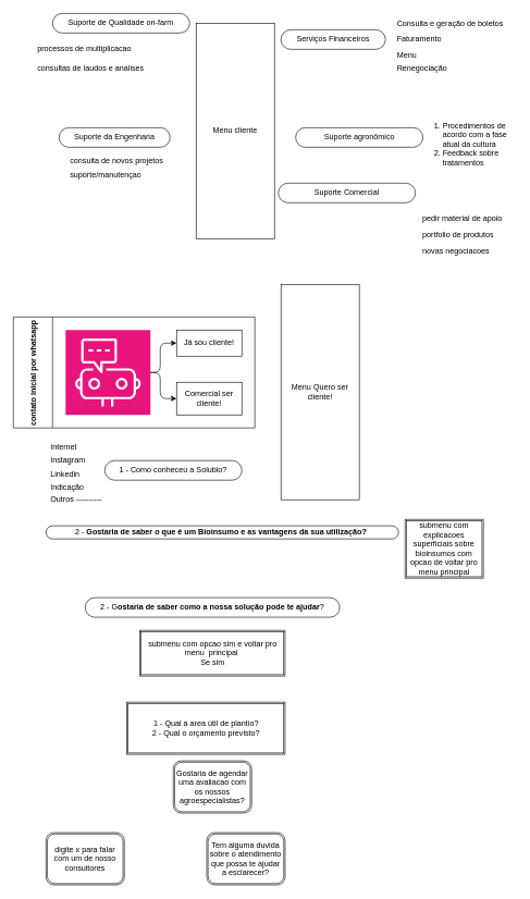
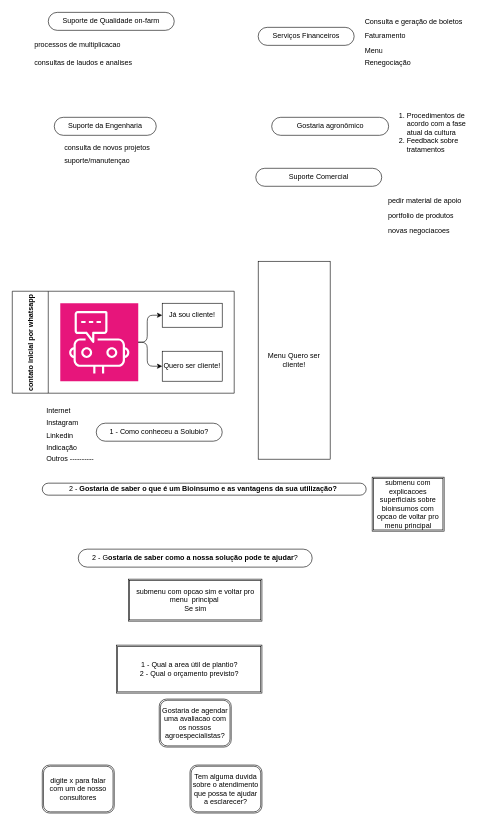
  <mxCell id="0" />
  <mxCell id="1" parent="0" />
  <mxCell id="2" value="contato inicial por whatsapp" style="swimlane;startSize=60;horizontal=0;childLayout=treeLayout;horizontalTree=1;sortEdges=1;resizable=0;containerType=tree;fontSize=12;" vertex="1" parent="1"><mxGeometry x="20" y="485" width="370" height="170" as="geometry" /></mxCell>
  <mxCell id="3" value="Menu 1" style="whiteSpace=wrap;html=1;" vertex="1" parent="2"><mxGeometry x="100" y="65" width="100" height="40" as="geometry" /></mxCell>
  <mxCell id="4" value="Já sou cliente!" style="whiteSpace=wrap;html=1;" vertex="1" parent="2"><mxGeometry x="250" y="20" width="100" height="40" as="geometry" /></mxCell>
  <mxCell id="5" value="" style="edgeStyle=elbowEdgeStyle;elbow=horizontal;html=1;rounded=1;curved=0;sourcePerimeterSpacing=0;targetPerimeterSpacing=0;startSize=6;endSize=6;" edge="1" parent="2" source="3" target="4"><mxGeometry relative="1" as="geometry" /></mxCell>
- <mxCell id="6" value="Comercial ser cliente!" style="whiteSpace=wrap;html=1;" vertex="1" parent="2"><mxGeometry x="250" y="100" width="100" height="50" as="geometry" /></mxCell>
+ <mxCell id="6" value="Quero ser cliente!" style="whiteSpace=wrap;html=1;" vertex="1" parent="2"><mxGeometry x="250" y="100" width="100" height="50" as="geometry" /></mxCell>
  <mxCell id="7" value="" style="edgeStyle=elbowEdgeStyle;elbow=horizontal;html=1;rounded=1;curved=0;sourcePerimeterSpacing=0;targetPerimeterSpacing=0;startSize=6;endSize=6;" edge="1" parent="2" source="3" target="6"><mxGeometry relative="1" as="geometry" /></mxCell>
  <mxCell id="8" value="" style="sketch=0;points=[[0,0,0],[0.25,0,0],[0.5,0,0],[0.75,0,0],[1,0,0],[0,1,0],[0.25,1,0],[0.5,1,0],[0.75,1,0],[1,1,0],[0,0.25,0],[0,0.5,0],[0,0.75,0],[1,0.25,0],[1,0.5,0],[1,0.75,0]];points=[[0,0,0],[0.25,0,0],[0.5,0,0],[0.75,0,0],[1,0,0],[0,1,0],[0.25,1,0],[0.5,1,0],[0.75,1,0],[1,1,0],[0,0.25,0],[0,0.5,0],[0,0.75,0],[1,0.25,0],[1,0.5,0],[1,0.75,0]];outlineConnect=0;fontColor=#232F3E;fillColor=#E7157B;strokeColor=#ffffff;dashed=0;verticalLabelPosition=bottom;verticalAlign=top;align=center;html=1;fontSize=12;fontStyle=0;aspect=fixed;shape=mxgraph.aws4.resourceIcon;resIcon=mxgraph.aws4.chatbot;" vertex="1" parent="2"><mxGeometry x="80" y="20" width="130" height="130" as="geometry" /></mxCell>
- <mxCell id="9" value="Suporte agronômico" style="whiteSpace=wrap;html=1;rounded=1;arcSize=50;align=center;verticalAlign=middle;strokeWidth=1;autosize=1;spacing=4;treeFolding=1;treeMoving=1;newEdgeStyle={&quot;edgeStyle&quot;:&quot;entityRelationEdgeStyle&quot;,&quot;startArrow&quot;:&quot;none&quot;,&quot;endArrow&quot;:&quot;none&quot;,&quot;segment&quot;:10,&quot;curved&quot;:1,&quot;sourcePerimeterSpacing&quot;:0,&quot;targetPerimeterSpacing&quot;:0};" vertex="1" parent="1"><mxGeometry x="452.5" y="195" width="195" height="30" as="geometry" /></mxCell>
+ <mxCell id="9" value="Gostaria agronômico" style="whiteSpace=wrap;html=1;rounded=1;arcSize=50;align=center;verticalAlign=middle;strokeWidth=1;autosize=1;spacing=4;treeFolding=1;treeMoving=1;newEdgeStyle={&quot;edgeStyle&quot;:&quot;entityRelationEdgeStyle&quot;,&quot;startArrow&quot;:&quot;none&quot;,&quot;endArrow&quot;:&quot;none&quot;,&quot;segment&quot;:10,&quot;curved&quot;:1,&quot;sourcePerimeterSpacing&quot;:0,&quot;targetPerimeterSpacing&quot;:0};" vertex="1" parent="1"><mxGeometry x="452.5" y="195" width="195" height="30" as="geometry" /></mxCell>
  <mxCell id="10" value="Serviços Financeiros" style="whiteSpace=wrap;html=1;rounded=1;arcSize=50;align=center;verticalAlign=middle;strokeWidth=1;autosize=1;spacing=4;treeFolding=1;treeMoving=1;newEdgeStyle={&quot;edgeStyle&quot;:&quot;entityRelationEdgeStyle&quot;,&quot;startArrow&quot;:&quot;none&quot;,&quot;endArrow&quot;:&quot;none&quot;,&quot;segment&quot;:10,&quot;curved&quot;:1,&quot;sourcePerimeterSpacing&quot;:0,&quot;targetPerimeterSpacing&quot;:0};" vertex="1" parent="1"><mxGeometry x="430" y="45" width="160" height="30" as="geometry" /></mxCell>
  <mxCell id="11" value="Suporte Comercial" style="whiteSpace=wrap;html=1;rounded=1;arcSize=50;align=center;verticalAlign=middle;strokeWidth=1;autosize=1;spacing=4;treeFolding=1;treeMoving=1;newEdgeStyle={&quot;edgeStyle&quot;:&quot;entityRelationEdgeStyle&quot;,&quot;startArrow&quot;:&quot;none&quot;,&quot;endArrow&quot;:&quot;none&quot;,&quot;segment&quot;:10,&quot;curved&quot;:1,&quot;sourcePerimeterSpacing&quot;:0,&quot;targetPerimeterSpacing&quot;:0};" vertex="1" parent="1"><mxGeometry x="426" y="280" width="210" height="30" as="geometry" /></mxCell>
  <mxCell id="12" value="Suporte de Qualidade on-farm" style="whiteSpace=wrap;html=1;rounded=1;arcSize=50;align=center;verticalAlign=middle;strokeWidth=1;autosize=1;spacing=4;treeFolding=1;treeMoving=1;newEdgeStyle={&quot;edgeStyle&quot;:&quot;entityRelationEdgeStyle&quot;,&quot;startArrow&quot;:&quot;none&quot;,&quot;endArrow&quot;:&quot;none&quot;,&quot;segment&quot;:10,&quot;curved&quot;:1,&quot;sourcePerimeterSpacing&quot;:0,&quot;targetPerimeterSpacing&quot;:0};" vertex="1" parent="1"><mxGeometry x="80" y="20" width="210" height="30" as="geometry" /></mxCell>
  <mxCell id="13" value="Suporte da Engenharia" style="whiteSpace=wrap;html=1;rounded=1;arcSize=50;align=center;verticalAlign=middle;strokeWidth=1;autosize=1;spacing=4;treeFolding=1;treeMoving=1;newEdgeStyle={&quot;edgeStyle&quot;:&quot;entityRelationEdgeStyle&quot;,&quot;startArrow&quot;:&quot;none&quot;,&quot;endArrow&quot;:&quot;none&quot;,&quot;segment&quot;:10,&quot;curved&quot;:1,&quot;sourcePerimeterSpacing&quot;:0,&quot;targetPerimeterSpacing&quot;:0};" vertex="1" parent="1"><mxGeometry x="90" y="195" width="170" height="30" as="geometry" /></mxCell>
  <mxCell id="14" value="" style="shape=table;startSize=0;container=1;collapsible=0;childLayout=tableLayout;fontSize=11;fillColor=none;strokeColor=none;" vertex="1" parent="1"><mxGeometry x="640" y="325" width="150" height="70" as="geometry" /></mxCell>
  <mxCell id="15" value="" style="shape=tableRow;horizontal=0;startSize=0;swimlaneHead=0;swimlaneBody=0;strokeColor=inherit;top=0;left=0;bottom=0;right=0;collapsible=0;dropTarget=0;fillColor=none;points=[[0,0.5],[1,0.5]];portConstraint=eastwest;fontSize=16;" vertex="1" parent="14"><mxGeometry width="150" height="20" as="geometry" /></mxCell>
  <mxCell id="16" value="pedir material de apoio" style="shape=partialRectangle;html=1;whiteSpace=wrap;connectable=0;strokeColor=inherit;overflow=hidden;fillColor=none;top=0;left=0;bottom=0;right=0;pointerEvents=1;fontSize=12;align=left;spacingLeft=5;" vertex="1" parent="15"><mxGeometry width="150" height="20" as="geometry"><mxRectangle width="150" height="20" as="alternateBounds" /></mxGeometry></mxCell>
  <mxCell id="17" value="" style="shape=tableRow;horizontal=0;startSize=0;swimlaneHead=0;swimlaneBody=0;strokeColor=inherit;top=0;left=0;bottom=0;right=0;collapsible=0;dropTarget=0;fillColor=none;points=[[0,0.5],[1,0.5]];portConstraint=eastwest;fontSize=16;" vertex="1" parent="14"><mxGeometry y="20" width="150" height="30" as="geometry" /></mxCell>
  <mxCell id="18" value="portfolio de produtos" style="shape=partialRectangle;html=1;whiteSpace=wrap;connectable=0;strokeColor=inherit;overflow=hidden;fillColor=none;top=0;left=0;bottom=0;right=0;pointerEvents=1;fontSize=12;align=left;spacingLeft=5;" vertex="1" parent="17"><mxGeometry width="150" height="30" as="geometry"><mxRectangle width="150" height="30" as="alternateBounds" /></mxGeometry></mxCell>
  <mxCell id="19" style="shape=tableRow;horizontal=0;startSize=0;swimlaneHead=0;swimlaneBody=0;strokeColor=inherit;top=0;left=0;bottom=0;right=0;collapsible=0;dropTarget=0;fillColor=none;points=[[0,0.5],[1,0.5]];portConstraint=eastwest;fontSize=16;" vertex="1" parent="14"><mxGeometry y="50" width="150" height="20" as="geometry" /></mxCell>
  <mxCell id="20" value="novas negociacoes" style="shape=partialRectangle;html=1;whiteSpace=wrap;connectable=0;strokeColor=inherit;overflow=hidden;fillColor=none;top=0;left=0;bottom=0;right=0;pointerEvents=1;fontSize=12;align=left;spacingLeft=5;" vertex="1" parent="19"><mxGeometry width="150" height="20" as="geometry"><mxRectangle width="150" height="20" as="alternateBounds" /></mxGeometry></mxCell>
  <mxCell id="21" value="" style="shape=table;startSize=0;container=1;collapsible=0;childLayout=tableLayout;fontSize=11;fillColor=none;strokeColor=none;" vertex="1" parent="1"><mxGeometry x="601" y="25" width="170" height="90" as="geometry" /></mxCell>
  <mxCell id="22" value="" style="shape=tableRow;horizontal=0;startSize=0;swimlaneHead=0;swimlaneBody=0;strokeColor=inherit;top=0;left=0;bottom=0;right=0;collapsible=0;dropTarget=0;fillColor=none;points=[[0,0.5],[1,0.5]];portConstraint=eastwest;fontSize=16;" vertex="1" parent="21"><mxGeometry width="170" height="21" as="geometry" /></mxCell>
  <mxCell id="23" value="Consulta e geração de boletos" style="shape=partialRectangle;html=1;whiteSpace=wrap;connectable=0;strokeColor=inherit;overflow=hidden;fillColor=none;top=0;left=0;bottom=0;right=0;pointerEvents=1;fontSize=12;align=left;spacingLeft=5;" vertex="1" parent="22"><mxGeometry width="170" height="21" as="geometry"><mxRectangle width="170" height="21" as="alternateBounds" /></mxGeometry></mxCell>
  <mxCell id="24" value="" style="shape=tableRow;horizontal=0;startSize=0;swimlaneHead=0;swimlaneBody=0;strokeColor=inherit;top=0;left=0;bottom=0;right=0;collapsible=0;dropTarget=0;fillColor=none;points=[[0,0.5],[1,0.5]];portConstraint=eastwest;fontSize=16;" vertex="1" parent="21"><mxGeometry y="21" width="170" height="28" as="geometry" /></mxCell>
  <mxCell id="25" value="Faturamento" style="shape=partialRectangle;html=1;whiteSpace=wrap;connectable=0;strokeColor=inherit;overflow=hidden;fillColor=none;top=0;left=0;bottom=0;right=0;pointerEvents=1;fontSize=12;align=left;spacingLeft=5;" vertex="1" parent="24"><mxGeometry width="170" height="28" as="geometry"><mxRectangle width="170" height="28" as="alternateBounds" /></mxGeometry></mxCell>
  <mxCell id="26" value="" style="shape=tableRow;horizontal=0;startSize=0;swimlaneHead=0;swimlaneBody=0;strokeColor=inherit;top=0;left=0;bottom=0;right=0;collapsible=0;dropTarget=0;fillColor=none;points=[[0,0.5],[1,0.5]];portConstraint=eastwest;fontSize=16;" vertex="1" parent="21"><mxGeometry y="49" width="170" height="20" as="geometry" /></mxCell>
  <mxCell id="27" value="Menu" style="shape=partialRectangle;html=1;whiteSpace=wrap;connectable=0;strokeColor=inherit;overflow=hidden;fillColor=none;top=0;left=0;bottom=0;right=0;pointerEvents=1;fontSize=12;align=left;spacingLeft=5;" vertex="1" parent="26"><mxGeometry width="170" height="20" as="geometry"><mxRectangle width="170" height="20" as="alternateBounds" /></mxGeometry></mxCell>
  <mxCell id="28" style="shape=tableRow;horizontal=0;startSize=0;swimlaneHead=0;swimlaneBody=0;strokeColor=inherit;top=0;left=0;bottom=0;right=0;collapsible=0;dropTarget=0;fillColor=none;points=[[0,0.5],[1,0.5]];portConstraint=eastwest;fontSize=16;" vertex="1" parent="21"><mxGeometry y="69" width="170" height="21" as="geometry" /></mxCell>
  <mxCell id="29" value="Renegociação" style="shape=partialRectangle;html=1;whiteSpace=wrap;connectable=0;strokeColor=inherit;overflow=hidden;fillColor=none;top=0;left=0;bottom=0;right=0;pointerEvents=1;fontSize=12;align=left;spacingLeft=5;" vertex="1" parent="28"><mxGeometry width="170" height="21" as="geometry"><mxRectangle width="170" height="21" as="alternateBounds" /></mxGeometry></mxCell>
  <mxCell id="30" value="" style="shape=table;startSize=0;container=1;collapsible=0;childLayout=tableLayout;fontSize=11;fillColor=none;strokeColor=none;" vertex="1" parent="1"><mxGeometry x="50" y="65" width="220" height="57" as="geometry" /></mxCell>
  <mxCell id="31" value="" style="shape=tableRow;horizontal=0;startSize=0;swimlaneHead=0;swimlaneBody=0;strokeColor=inherit;top=0;left=0;bottom=0;right=0;collapsible=0;dropTarget=0;fillColor=none;points=[[0,0.5],[1,0.5]];portConstraint=eastwest;fontSize=16;" vertex="1" parent="30"><mxGeometry width="220" height="20" as="geometry" /></mxCell>
  <mxCell id="32" value="processos de multiplicacao" style="shape=partialRectangle;html=1;whiteSpace=wrap;connectable=0;strokeColor=inherit;overflow=hidden;fillColor=none;top=0;left=0;bottom=0;right=0;pointerEvents=1;fontSize=12;align=left;spacingLeft=5;" vertex="1" parent="31"><mxGeometry width="220" height="20" as="geometry"><mxRectangle width="220" height="20" as="alternateBounds" /></mxGeometry></mxCell>
  <mxCell id="33" value="" style="shape=tableRow;horizontal=0;startSize=0;swimlaneHead=0;swimlaneBody=0;strokeColor=inherit;top=0;left=0;bottom=0;right=0;collapsible=0;dropTarget=0;fillColor=none;points=[[0,0.5],[1,0.5]];portConstraint=eastwest;fontSize=16;" vertex="1" parent="30"><mxGeometry y="20" width="220" height="37" as="geometry" /></mxCell>
  <mxCell id="34" value="consultas de laudos e analises" style="shape=partialRectangle;html=1;whiteSpace=wrap;connectable=0;strokeColor=inherit;overflow=hidden;fillColor=none;top=0;left=0;bottom=0;right=0;pointerEvents=1;fontSize=12;align=left;spacingLeft=5;" vertex="1" parent="33"><mxGeometry width="220" height="37" as="geometry"><mxRectangle width="220" height="37" as="alternateBounds" /></mxGeometry></mxCell>
  <mxCell id="35" value="&lt;ol&gt;&lt;li&gt;Procedimentos de acordo com a fase atual da cultura&lt;/li&gt;&lt;li&gt;Feedback sobre tratamentos&lt;/li&gt;&lt;/ol&gt;" style="text;strokeColor=none;fillColor=none;html=1;whiteSpace=wrap;verticalAlign=middle;overflow=hidden;" vertex="1" parent="1"><mxGeometry x="636" y="170" width="154" height="95" as="geometry" /></mxCell>
- <mxCell id="36" value="Menu cliente" style="rounded=0;whiteSpace=wrap;html=1;" vertex="1" parent="1"><mxGeometry x="300" y="35" width="120" height="330" as="geometry" /></mxCell>
  <mxCell id="37" value="" style="shape=table;startSize=0;container=1;collapsible=0;childLayout=tableLayout;fontSize=11;fillColor=none;strokeColor=none;" vertex="1" parent="1"><mxGeometry x="100" y="235" width="170" height="42" as="geometry" /></mxCell>
  <mxCell id="38" value="" style="shape=tableRow;horizontal=0;startSize=0;swimlaneHead=0;swimlaneBody=0;strokeColor=inherit;top=0;left=0;bottom=0;right=0;collapsible=0;dropTarget=0;fillColor=none;points=[[0,0.5],[1,0.5]];portConstraint=eastwest;fontSize=16;" vertex="1" parent="37"><mxGeometry width="170" height="21" as="geometry" /></mxCell>
  <mxCell id="39" value="consulta de novos projetos" style="shape=partialRectangle;html=1;whiteSpace=wrap;connectable=0;strokeColor=inherit;overflow=hidden;fillColor=none;top=0;left=0;bottom=0;right=0;pointerEvents=1;fontSize=12;align=left;spacingLeft=5;" vertex="1" parent="38"><mxGeometry width="170" height="21" as="geometry"><mxRectangle width="170" height="21" as="alternateBounds" /></mxGeometry></mxCell>
  <mxCell id="40" style="shape=tableRow;horizontal=0;startSize=0;swimlaneHead=0;swimlaneBody=0;strokeColor=inherit;top=0;left=0;bottom=0;right=0;collapsible=0;dropTarget=0;fillColor=none;points=[[0,0.5],[1,0.5]];portConstraint=eastwest;fontSize=16;" vertex="1" parent="37"><mxGeometry y="21" width="170" height="21" as="geometry" /></mxCell>
  <mxCell id="41" value="suporte/manutençao" style="shape=partialRectangle;html=1;whiteSpace=wrap;connectable=0;strokeColor=inherit;overflow=hidden;fillColor=none;top=0;left=0;bottom=0;right=0;pointerEvents=1;fontSize=12;align=left;spacingLeft=5;" vertex="1" parent="40"><mxGeometry width="170" height="21" as="geometry"><mxRectangle width="170" height="21" as="alternateBounds" /></mxGeometry></mxCell>
  <mxCell id="42" value="Menu Quero ser cliente!" style="rounded=0;whiteSpace=wrap;html=1;" vertex="1" parent="1"><mxGeometry x="430" y="435" width="120" height="330" as="geometry" /></mxCell>
  <mxCell id="43" value="1 - Como conheceu a Solubio?" style="whiteSpace=wrap;html=1;rounded=1;arcSize=50;align=center;verticalAlign=middle;strokeWidth=1;autosize=1;spacing=4;treeFolding=1;treeMoving=1;newEdgeStyle={&quot;edgeStyle&quot;:&quot;entityRelationEdgeStyle&quot;,&quot;startArrow&quot;:&quot;none&quot;,&quot;endArrow&quot;:&quot;none&quot;,&quot;segment&quot;:10,&quot;curved&quot;:1,&quot;sourcePerimeterSpacing&quot;:0,&quot;targetPerimeterSpacing&quot;:0};" vertex="1" parent="1"><mxGeometry x="160" y="705" width="210" height="30" as="geometry" /></mxCell>
  <mxCell id="44" value="" style="shape=table;startSize=0;container=1;collapsible=0;childLayout=tableLayout;fontSize=11;fillColor=none;strokeColor=none;" vertex="1" parent="1"><mxGeometry x="70" y="675" width="90" height="80" as="geometry" /></mxCell>
  <mxCell id="45" value="" style="shape=tableRow;horizontal=0;startSize=0;swimlaneHead=0;swimlaneBody=0;strokeColor=inherit;top=0;left=0;bottom=0;right=0;collapsible=0;dropTarget=0;fillColor=none;points=[[0,0.5],[1,0.5]];portConstraint=eastwest;fontSize=16;" vertex="1" parent="44"><mxGeometry width="90" height="18" as="geometry" /></mxCell>
  <mxCell id="46" value="Internet" style="shape=partialRectangle;html=1;whiteSpace=wrap;connectable=0;strokeColor=inherit;overflow=hidden;fillColor=none;top=0;left=0;bottom=0;right=0;pointerEvents=1;fontSize=12;align=left;spacingLeft=5;" vertex="1" parent="45"><mxGeometry width="90" height="18" as="geometry"><mxRectangle width="90" height="18" as="alternateBounds" /></mxGeometry></mxCell>
  <mxCell id="47" value="" style="shape=tableRow;horizontal=0;startSize=0;swimlaneHead=0;swimlaneBody=0;strokeColor=inherit;top=0;left=0;bottom=0;right=0;collapsible=0;dropTarget=0;fillColor=none;points=[[0,0.5],[1,0.5]];portConstraint=eastwest;fontSize=16;" vertex="1" parent="44"><mxGeometry y="18" width="90" height="24" as="geometry" /></mxCell>
  <mxCell id="48" value="Instagram" style="shape=partialRectangle;html=1;whiteSpace=wrap;connectable=0;strokeColor=inherit;overflow=hidden;fillColor=none;top=0;left=0;bottom=0;right=0;pointerEvents=1;fontSize=12;align=left;spacingLeft=5;" vertex="1" parent="47"><mxGeometry width="90" height="24" as="geometry"><mxRectangle width="90" height="24" as="alternateBounds" /></mxGeometry></mxCell>
  <mxCell id="49" value="" style="shape=tableRow;horizontal=0;startSize=0;swimlaneHead=0;swimlaneBody=0;strokeColor=inherit;top=0;left=0;bottom=0;right=0;collapsible=0;dropTarget=0;fillColor=none;points=[[0,0.5],[1,0.5]];portConstraint=eastwest;fontSize=16;" vertex="1" parent="44"><mxGeometry y="42" width="90" height="20" as="geometry" /></mxCell>
  <mxCell id="50" value="Linkedin" style="shape=partialRectangle;html=1;whiteSpace=wrap;connectable=0;strokeColor=inherit;overflow=hidden;fillColor=none;top=0;left=0;bottom=0;right=0;pointerEvents=1;fontSize=12;align=left;spacingLeft=5;" vertex="1" parent="49"><mxGeometry width="90" height="20" as="geometry"><mxRectangle width="90" height="20" as="alternateBounds" /></mxGeometry></mxCell>
  <mxCell id="51" style="shape=tableRow;horizontal=0;startSize=0;swimlaneHead=0;swimlaneBody=0;strokeColor=inherit;top=0;left=0;bottom=0;right=0;collapsible=0;dropTarget=0;fillColor=none;points=[[0,0.5],[1,0.5]];portConstraint=eastwest;fontSize=16;" vertex="1" parent="44"><mxGeometry y="62" width="90" height="18" as="geometry" /></mxCell>
  <mxCell id="52" value="Indicação" style="shape=partialRectangle;html=1;whiteSpace=wrap;connectable=0;strokeColor=inherit;overflow=hidden;fillColor=none;top=0;left=0;bottom=0;right=0;pointerEvents=1;fontSize=12;align=left;spacingLeft=5;" vertex="1" parent="51"><mxGeometry width="90" height="18" as="geometry"><mxRectangle width="90" height="18" as="alternateBounds" /></mxGeometry></mxCell>
  <mxCell id="53" value="Outros ------------" style="shape=partialRectangle;html=1;whiteSpace=wrap;connectable=0;strokeColor=inherit;overflow=hidden;fillColor=none;top=0;left=0;bottom=0;right=0;pointerEvents=1;fontSize=12;align=left;spacingLeft=5;" vertex="1" parent="1"><mxGeometry x="70" y="755" width="90" height="18" as="geometry"><mxRectangle width="60" height="18" as="alternateBounds" /></mxGeometry></mxCell>
  <mxCell id="54" value="2 - G&lt;strong style=&quot;text-align: left;&quot;&gt;ostaria de saber como a nossa solução pode te ajudar&lt;/strong&gt;?" style="whiteSpace=wrap;html=1;rounded=1;arcSize=50;align=center;verticalAlign=middle;strokeWidth=1;autosize=1;spacing=4;treeFolding=1;treeMoving=1;newEdgeStyle={&quot;edgeStyle&quot;:&quot;entityRelationEdgeStyle&quot;,&quot;startArrow&quot;:&quot;none&quot;,&quot;endArrow&quot;:&quot;none&quot;,&quot;segment&quot;:10,&quot;curved&quot;:1,&quot;sourcePerimeterSpacing&quot;:0,&quot;targetPerimeterSpacing&quot;:0};" vertex="1" parent="1"><mxGeometry x="130" y="915" width="390" height="30" as="geometry" /></mxCell>
  <mxCell id="55" value="&lt;div style=&quot;text-align: left;&quot;&gt;&lt;span style=&quot;background-color: initial;&quot;&gt;2 - &lt;b&gt;Gostaria de saber o que é um Bioinsumo e as vantagens da sua utilização?&amp;nbsp;&lt;/b&gt;&lt;/span&gt;&lt;/div&gt;" style="whiteSpace=wrap;html=1;rounded=1;arcSize=50;align=center;verticalAlign=middle;strokeWidth=1;autosize=1;spacing=4;treeFolding=1;treeMoving=1;newEdgeStyle={&quot;edgeStyle&quot;:&quot;entityRelationEdgeStyle&quot;,&quot;startArrow&quot;:&quot;none&quot;,&quot;endArrow&quot;:&quot;none&quot;,&quot;segment&quot;:10,&quot;curved&quot;:1,&quot;sourcePerimeterSpacing&quot;:0,&quot;targetPerimeterSpacing&quot;:0};" vertex="1" parent="1"><mxGeometry x="70" y="805" width="540" height="20" as="geometry" /></mxCell>
  <mxCell id="56" value="submenu com explicacoes superficiais sobre bioinsumos com opcao de voltar pro menu principal" style="shape=ext;double=1;rounded=0;whiteSpace=wrap;html=1;" vertex="1" parent="1"><mxGeometry x="620" y="795" width="120" height="90" as="geometry" /></mxCell>
  <mxCell id="57" value="submenu com opcao sim e voltar pro menu&amp;nbsp; principal&amp;nbsp;&lt;div&gt;Se sim&lt;/div&gt;" style="shape=ext;double=1;rounded=0;whiteSpace=wrap;html=1;" vertex="1" parent="1"><mxGeometry x="213.75" y="965" width="222.5" height="70" as="geometry" /></mxCell>
  <mxCell id="58" value="Gostaria de agendar uma avaliacao com os nossos agroespecialistas?" style="shape=ext;double=1;rounded=1;whiteSpace=wrap;html=1;" vertex="1" parent="1"><mxGeometry x="265" y="1165" width="120" height="80" as="geometry" /></mxCell>
  <mxCell id="59" value="1 - Qual a area útil de plantio?&lt;div&gt;2 - Qual o orçamento previsto?&lt;/div&gt;" style="shape=ext;double=1;rounded=0;whiteSpace=wrap;html=1;" vertex="1" parent="1"><mxGeometry x="193.75" y="1075" width="242.5" height="80" as="geometry" /></mxCell>
  <mxCell id="60" value="digite x para falar com um de nosso consultores" style="shape=ext;double=1;rounded=1;whiteSpace=wrap;html=1;" vertex="1" parent="1"><mxGeometry x="70" y="1275" width="120" height="80" as="geometry" /></mxCell>
  <mxCell id="61" value="Tem alguma duvida sobre o atendimento que possa te ajudar a esclarecer?" style="shape=ext;double=1;rounded=1;whiteSpace=wrap;html=1;" vertex="1" parent="1"><mxGeometry x="316.25" y="1275" width="120" height="80" as="geometry" /></mxCell>
